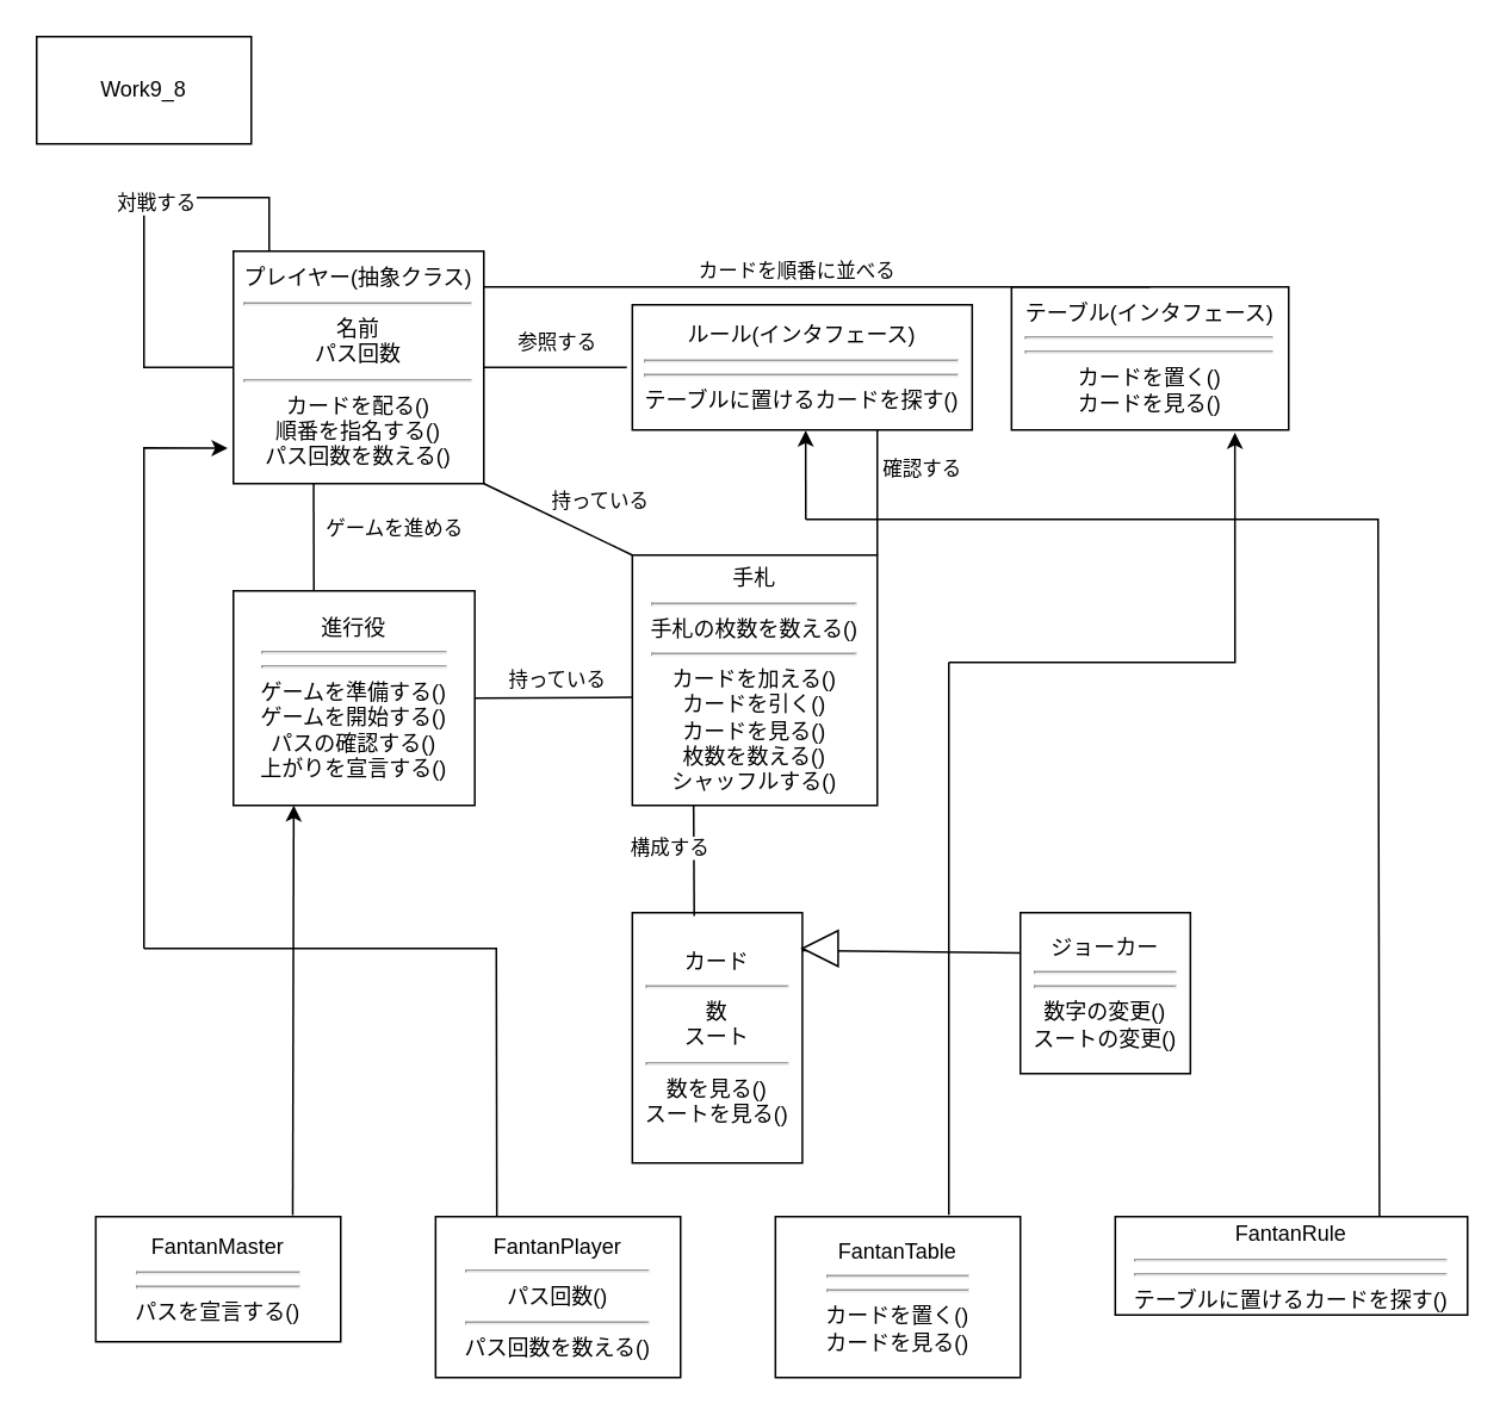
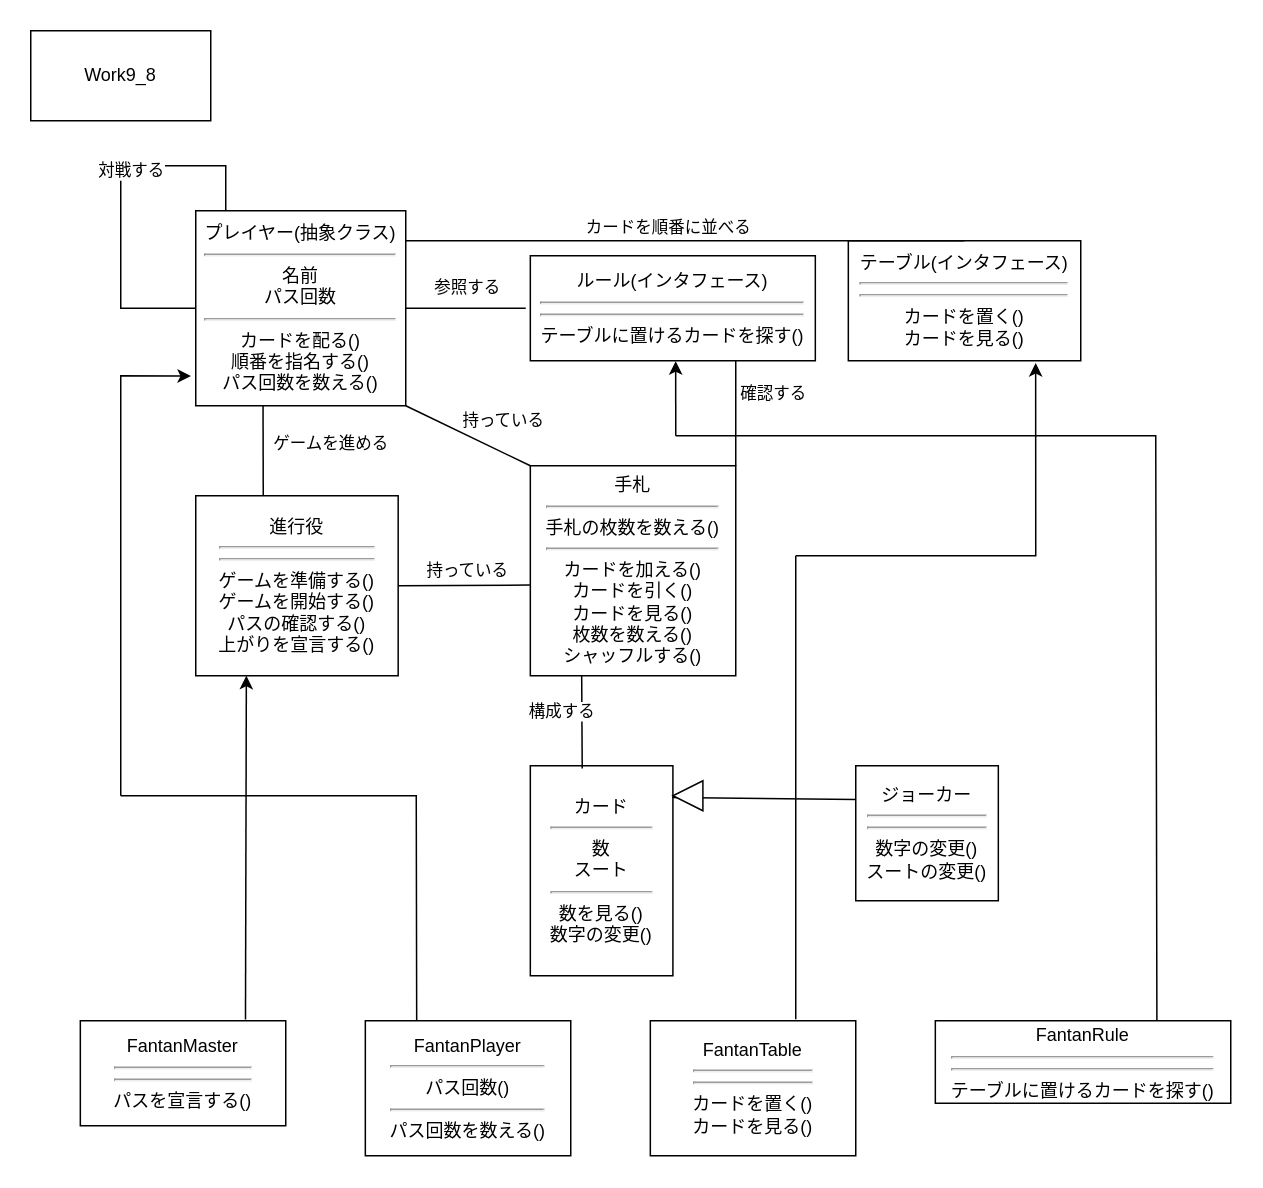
  <mxCell id="0" />
  <mxCell id="1" parent="0" />
  <mxCell id="2" value="Work9_8" style="rounded=0;whiteSpace=wrap;html=1;" vertex="1" parent="1"><mxGeometry x="20" y="20" width="120" height="60" as="geometry" /></mxCell>
  <mxCell id="3" value="プレイヤー(抽象クラス)&lt;div&gt;&lt;hr&gt;名前&lt;/div&gt;&lt;div&gt;パス回数&lt;/div&gt;&lt;div&gt;&lt;hr&gt;カードを配る()&lt;/div&gt;&lt;div&gt;順番を指名する()&lt;/div&gt;&lt;div&gt;パス回数を数える()&lt;/div&gt;" style="rounded=0;whiteSpace=wrap;html=1;" vertex="1" parent="1"><mxGeometry x="130" y="140" width="140" height="130" as="geometry" /></mxCell>
  <mxCell id="4" value="進行役&lt;div&gt;&lt;hr&gt;&lt;hr&gt;ゲームを準備する()&lt;/div&gt;&lt;div&gt;ゲームを開始する()&lt;/div&gt;&lt;div&gt;パスの確認する()&lt;/div&gt;&lt;div&gt;上がりを宣言する()&lt;/div&gt;" style="rounded=0;whiteSpace=wrap;html=1;" vertex="1" parent="1"><mxGeometry x="130" y="330" width="134.95" height="120" as="geometry" /></mxCell>
  <mxCell id="5" value="手札&lt;div&gt;&lt;hr&gt;手札の枚数を数える()&lt;/div&gt;&lt;div&gt;&lt;hr&gt;カードを加える()&lt;/div&gt;&lt;div&gt;カードを引く()&lt;/div&gt;&lt;div&gt;カードを見る()&lt;/div&gt;&lt;div&gt;枚数を数える()&lt;/div&gt;&lt;div&gt;シャッフルする()&lt;/div&gt;" style="rounded=0;whiteSpace=wrap;html=1;" vertex="1" parent="1"><mxGeometry x="353.05" y="310" width="136.95" height="140" as="geometry" /></mxCell>
  <mxCell id="6" value="テーブル(インタフェース)&lt;div&gt;&lt;hr&gt;&lt;hr&gt;カードを置く()&lt;/div&gt;&lt;div&gt;カードを見る()&lt;/div&gt;" style="rounded=0;whiteSpace=wrap;html=1;" vertex="1" parent="1"><mxGeometry x="565.05" y="160" width="154.95" height="80" as="geometry" /></mxCell>
- <mxCell id="7" value="カード&lt;div&gt;&lt;hr&gt;数&lt;/div&gt;&lt;div&gt;スート&lt;br&gt;&lt;hr&gt;&lt;div&gt;数を見る()&lt;/div&gt;&lt;div&gt;スートを見る()&lt;/div&gt;&lt;/div&gt;" style="rounded=0;whiteSpace=wrap;html=1;" vertex="1" parent="1"><mxGeometry x="353.05" y="510" width="95.05" height="140" as="geometry" /></mxCell>
+ <mxCell id="7" value="カード&lt;div&gt;&lt;hr&gt;数&lt;/div&gt;&lt;div&gt;スート&lt;br&gt;&lt;hr&gt;&lt;div&gt;数を見る()&lt;/div&gt;&lt;div&gt;数字の変更()&lt;/div&gt;&lt;/div&gt;" style="rounded=0;whiteSpace=wrap;html=1;" vertex="1" parent="1"><mxGeometry x="353.05" y="510" width="95.05" height="140" as="geometry" /></mxCell>
  <mxCell id="8" value="" style="endArrow=none;html=1;rounded=0;entryX=1;entryY=1;entryDx=0;entryDy=0;exitX=0;exitY=0;exitDx=0;exitDy=0;" edge="1" parent="1" source="5" target="3"><mxGeometry width="50" height="50" relative="1" as="geometry"><mxPoint x="435.05" y="310" as="sourcePoint" /><mxPoint x="485.05" y="260" as="targetPoint" /></mxGeometry></mxCell>
  <mxCell id="9" value="持っている" style="edgeLabel;html=1;align=center;verticalAlign=middle;resizable=0;points=[];" vertex="1" connectable="0" parent="8"><mxGeometry x="-0.009" y="2" relative="1" as="geometry"><mxPoint x="24" y="-12" as="offset" /></mxGeometry></mxCell>
  <mxCell id="10" value="" style="endArrow=none;html=1;rounded=0;exitX=0.5;exitY=1;exitDx=0;exitDy=0;" edge="1" parent="1"><mxGeometry width="50" height="50" relative="1" as="geometry"><mxPoint x="174.86" y="270" as="sourcePoint" /><mxPoint x="175" y="330" as="targetPoint" /><Array as="points" /></mxGeometry></mxCell>
  <mxCell id="11" value="ゲームを進める" style="edgeLabel;html=1;align=center;verticalAlign=middle;resizable=0;points=[];" vertex="1" connectable="0" parent="10"><mxGeometry x="0.038" y="-4" relative="1" as="geometry"><mxPoint x="49" y="-7" as="offset" /></mxGeometry></mxCell>
  <mxCell id="12" value="" style="endArrow=none;html=1;rounded=0;exitX=0.25;exitY=1;exitDx=0;exitDy=0;entryX=0.364;entryY=0.013;entryDx=0;entryDy=0;entryPerimeter=0;" edge="1" parent="1" source="5" target="7"><mxGeometry width="50" height="50" relative="1" as="geometry"><mxPoint x="435.05" y="310" as="sourcePoint" /><mxPoint x="387" y="490" as="targetPoint" /></mxGeometry></mxCell>
  <mxCell id="13" value="構成する" style="edgeLabel;html=1;align=center;verticalAlign=middle;resizable=0;points=[];" vertex="1" connectable="0" parent="12"><mxGeometry x="-0.076" y="-4" relative="1" as="geometry"><mxPoint x="-10" y="-6" as="offset" /></mxGeometry></mxCell>
  <mxCell id="14" value="" style="endArrow=none;html=1;rounded=0;entryX=0.5;entryY=0;entryDx=0;entryDy=0;" edge="1" parent="1" target="6"><mxGeometry width="50" height="50" relative="1" as="geometry"><mxPoint x="270" y="160" as="sourcePoint" /><mxPoint x="485.05" y="260" as="targetPoint" /><Array as="points" /></mxGeometry></mxCell>
  <mxCell id="15" value="カードを順番に並べる" style="edgeLabel;html=1;align=center;verticalAlign=middle;resizable=0;points=[];" vertex="1" connectable="0" parent="14"><mxGeometry x="-0.022" relative="1" as="geometry"><mxPoint x="-8" y="-10" as="offset" /></mxGeometry></mxCell>
  <mxCell id="16" value="" style="endArrow=none;html=1;rounded=0;" edge="1" parent="1"><mxGeometry width="50" height="50" relative="1" as="geometry"><mxPoint x="150" y="140" as="sourcePoint" /><mxPoint x="70" y="110" as="targetPoint" /><Array as="points"><mxPoint x="150" y="110" /></Array></mxGeometry></mxCell>
  <mxCell id="17" value="対戦する" style="edgeLabel;html=1;align=center;verticalAlign=middle;resizable=0;points=[];" vertex="1" connectable="0" parent="16"><mxGeometry x="0.71" y="2" relative="1" as="geometry"><mxPoint as="offset" /></mxGeometry></mxCell>
  <mxCell id="18" value="" style="endArrow=none;html=1;rounded=0;exitX=0;exitY=0.5;exitDx=0;exitDy=0;" edge="1" parent="1" source="3"><mxGeometry width="50" height="50" relative="1" as="geometry"><mxPoint x="95.05" y="220" as="sourcePoint" /><mxPoint x="80" y="120" as="targetPoint" /><Array as="points"><mxPoint x="80" y="205" /></Array></mxGeometry></mxCell>
  <mxCell id="19" value="&lt;div&gt;ジョーカー&lt;br&gt;&lt;/div&gt;&lt;div&gt;&lt;hr&gt;&lt;hr&gt;&lt;div&gt;数字の変更()&lt;/div&gt;&lt;div&gt;スートの変更()&lt;/div&gt;&lt;/div&gt;" style="rounded=0;whiteSpace=wrap;html=1;" vertex="1" parent="1"><mxGeometry x="570" y="510" width="95.05" height="90" as="geometry" /></mxCell>
  <mxCell id="20" value="" style="endArrow=none;html=1;rounded=0;entryX=0;entryY=0.25;entryDx=0;entryDy=0;exitX=0.996;exitY=0.151;exitDx=0;exitDy=0;exitPerimeter=0;" edge="1" parent="1" source="7" target="19"><mxGeometry width="50" height="50" relative="1" as="geometry"><mxPoint x="450" y="533" as="sourcePoint" /><mxPoint x="490" y="450" as="targetPoint" /></mxGeometry></mxCell>
  <mxCell id="21" value="" style="triangle;whiteSpace=wrap;html=1;rotation=-180;" vertex="1" parent="1"><mxGeometry x="448.1" y="520" width="20" height="20" as="geometry" /></mxCell>
  <mxCell id="22" value="" style="endArrow=none;html=1;rounded=0;entryX=1;entryY=0.5;entryDx=0;entryDy=0;exitX=-0.002;exitY=0.568;exitDx=0;exitDy=0;exitPerimeter=0;" edge="1" parent="1" source="5" target="4"><mxGeometry width="50" height="50" relative="1" as="geometry"><mxPoint x="350" y="390" as="sourcePoint" /><mxPoint x="192" y="360" as="targetPoint" /><Array as="points" /></mxGeometry></mxCell>
  <mxCell id="23" value="持っている" style="edgeLabel;html=1;align=center;verticalAlign=middle;resizable=0;points=[];" connectable="0" vertex="1" parent="22"><mxGeometry x="-0.009" y="2" relative="1" as="geometry"><mxPoint x="2" y="-12" as="offset" /></mxGeometry></mxCell>
  <mxCell id="24" value="&lt;div&gt;ルール(インタフェース)&lt;hr&gt;&lt;hr&gt;テーブルに置けるカードを探す()&lt;/div&gt;" style="rounded=0;whiteSpace=wrap;html=1;" vertex="1" parent="1"><mxGeometry x="353.05" y="170" width="190" height="70" as="geometry" /></mxCell>
  <mxCell id="25" value="" style="endArrow=none;html=1;rounded=0;exitX=1;exitY=0;exitDx=0;exitDy=0;" edge="1" parent="1" source="5"><mxGeometry width="50" height="50" relative="1" as="geometry"><mxPoint x="300" y="310" as="sourcePoint" /><mxPoint x="490" y="240" as="targetPoint" /></mxGeometry></mxCell>
  <mxCell id="26" value="確認する" style="edgeLabel;html=1;align=center;verticalAlign=middle;resizable=0;points=[];" connectable="0" vertex="1" parent="25"><mxGeometry x="0.09" y="-4" relative="1" as="geometry"><mxPoint x="20" y="-11" as="offset" /></mxGeometry></mxCell>
  <mxCell id="27" value="" style="endArrow=none;html=1;rounded=0;entryX=1;entryY=0.5;entryDx=0;entryDy=0;" edge="1" parent="1" target="3"><mxGeometry width="50" height="50" relative="1" as="geometry"><mxPoint x="350" y="205" as="sourcePoint" /><mxPoint x="500" y="250" as="targetPoint" /></mxGeometry></mxCell>
  <mxCell id="28" value="参照する" style="edgeLabel;html=1;align=center;verticalAlign=middle;resizable=0;points=[];" connectable="0" vertex="1" parent="27"><mxGeometry x="-0.22" y="1" relative="1" as="geometry"><mxPoint x="-9" y="-16" as="offset" /></mxGeometry></mxCell>
  <mxCell id="29" value="&lt;div&gt;FantanMaster&lt;br&gt;&lt;hr&gt;&lt;/div&gt;&lt;div&gt;&lt;/div&gt;&lt;div&gt;&lt;hr&gt;&lt;/div&gt;&lt;div&gt;パスを宣言する()&lt;/div&gt;" style="rounded=0;whiteSpace=wrap;html=1;" vertex="1" parent="1"><mxGeometry x="53.05" y="680" width="136.95" height="70" as="geometry" /></mxCell>
  <mxCell id="30" value="&lt;div&gt;FantanPlayer&lt;hr&gt;パス回数()&lt;/div&gt;&lt;div&gt;&lt;hr&gt;&lt;/div&gt;&lt;div&gt;&lt;span style=&quot;background-color: initial;&quot;&gt;パス回数&lt;/span&gt;を数える()&lt;/div&gt;" style="rounded=0;whiteSpace=wrap;html=1;" vertex="1" parent="1"><mxGeometry x="243.05" y="680" width="136.95" height="90" as="geometry" /></mxCell>
  <mxCell id="31" value="&lt;div&gt;FantanTable&lt;br&gt;&lt;/div&gt;&lt;div&gt;&lt;hr&gt;&lt;/div&gt;&lt;div&gt;&lt;hr&gt;&lt;div&gt;カードを置く()&lt;/div&gt;&lt;div&gt;カードを見る()&lt;/div&gt;&lt;/div&gt;" style="rounded=0;whiteSpace=wrap;html=1;" vertex="1" parent="1"><mxGeometry x="433.05" y="680" width="136.95" height="90" as="geometry" /></mxCell>
  <mxCell id="32" value="&lt;div&gt;FantanRule&lt;hr&gt;&lt;/div&gt;&lt;div&gt;&lt;hr&gt;テーブルに置けるカードを探す()&lt;br&gt;&lt;/div&gt;" style="rounded=0;whiteSpace=wrap;html=1;" vertex="1" parent="1"><mxGeometry x="623.05" y="680" width="196.95" height="55" as="geometry" /></mxCell>
  <mxCell id="33" value="" style="endArrow=classic;html=1;rounded=0;entryX=0.25;entryY=1;entryDx=0;entryDy=0;exitX=0.804;exitY=-0.013;exitDx=0;exitDy=0;exitPerimeter=0;" edge="1" parent="1" source="29" target="4"><mxGeometry width="50" height="50" relative="1" as="geometry"><mxPoint x="430" y="500" as="sourcePoint" /><mxPoint x="480" y="450" as="targetPoint" /></mxGeometry></mxCell>
  <mxCell id="34" value="" style="endArrow=none;html=1;rounded=0;" edge="1" parent="1"><mxGeometry width="50" height="50" relative="1" as="geometry"><mxPoint x="530" y="679" as="sourcePoint" /><mxPoint x="530" y="370" as="targetPoint" /></mxGeometry></mxCell>
  <mxCell id="35" value="" style="endArrow=none;html=1;rounded=0;exitX=0.25;exitY=0;exitDx=0;exitDy=0;" edge="1" parent="1" source="30"><mxGeometry width="50" height="50" relative="1" as="geometry"><mxPoint x="430" y="520" as="sourcePoint" /><mxPoint x="80" y="530" as="targetPoint" /><Array as="points"><mxPoint x="277" y="530" /></Array></mxGeometry></mxCell>
  <mxCell id="36" value="" style="endArrow=classic;html=1;rounded=0;entryX=-0.023;entryY=0.848;entryDx=0;entryDy=0;entryPerimeter=0;" edge="1" parent="1" target="3"><mxGeometry width="50" height="50" relative="1" as="geometry"><mxPoint x="80" y="530" as="sourcePoint" /><mxPoint x="80" y="240" as="targetPoint" /><Array as="points"><mxPoint x="80" y="250" /></Array></mxGeometry></mxCell>
  <mxCell id="37" value="" style="endArrow=classic;html=1;rounded=0;entryX=0.806;entryY=1.019;entryDx=0;entryDy=0;entryPerimeter=0;" edge="1" parent="1" target="6"><mxGeometry width="50" height="50" relative="1" as="geometry"><mxPoint x="530" y="370" as="sourcePoint" /><mxPoint x="430" y="370" as="targetPoint" /><Array as="points"><mxPoint x="690" y="370" /></Array></mxGeometry></mxCell>
  <mxCell id="38" value="" style="endArrow=none;html=1;rounded=0;exitX=0.75;exitY=0;exitDx=0;exitDy=0;" edge="1" parent="1" source="32"><mxGeometry width="50" height="50" relative="1" as="geometry"><mxPoint x="630" y="380" as="sourcePoint" /><mxPoint x="450" y="290" as="targetPoint" /><Array as="points"><mxPoint x="770" y="290" /></Array></mxGeometry></mxCell>
  <mxCell id="39" value="" style="endArrow=classic;html=1;rounded=0;entryX=0.51;entryY=1.004;entryDx=0;entryDy=0;entryPerimeter=0;" edge="1" parent="1" target="24"><mxGeometry width="50" height="50" relative="1" as="geometry"><mxPoint x="450" y="290" as="sourcePoint" /><mxPoint x="670" y="300" as="targetPoint" /></mxGeometry></mxCell>
